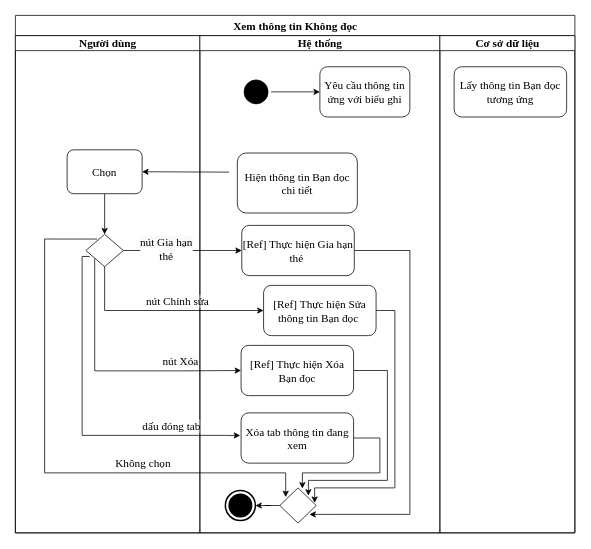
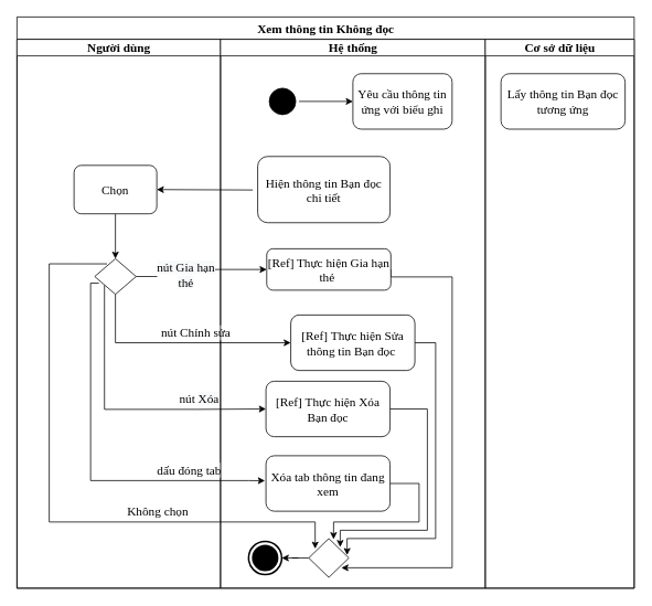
  <mxCell id="0" />
  <mxCell id="1" parent="0" />
  <mxCell id="2" value="&lt;span style=&quot;line-height: 107% ; font-size: 15px&quot;&gt;&lt;font style=&quot;font-size: 15px&quot;&gt;Xem thông tin Không đọc&lt;/font&gt;&lt;/span&gt;" style="swimlane;html=1;childLayout=stackLayout;resizeParent=1;resizeParentMax=0;startSize=27;rounded=0;glass=0;fontSize=15;fontFamily=Times New Roman;" parent="1" vertex="1"><mxGeometry x="20" y="20" width="746" height="690" as="geometry" /></mxCell>
  <mxCell id="3" value="Người dùng" style="swimlane;html=1;startSize=20;fontSize=15;fontFamily=Times New Roman;" parent="2" vertex="1"><mxGeometry y="27" width="246" height="663" as="geometry"><mxRectangle y="20" width="30" height="460" as="alternateBounds" /></mxGeometry></mxCell>
  <mxCell id="4" style="edgeStyle=orthogonalEdgeStyle;rounded=0;orthogonalLoop=1;jettySize=auto;html=1;endArrow=classic;endFill=1;fontFamily=Times New Roman;fontSize=15;entryX=0.5;entryY=0;entryDx=0;entryDy=0;" parent="3" source="5" target="6" edge="1"><mxGeometry relative="1" as="geometry"><Array as="points" /><mxPoint x="119" y="263" as="targetPoint" /></mxGeometry></mxCell>
  <mxCell id="5" value="&lt;span style=&quot;font-size: 15px ; line-height: 107% ; font-family: &amp;quot;times new roman&amp;quot; , serif&quot;&gt;Chọn&lt;/span&gt;" style="shape=rect;html=1;rounded=1;whiteSpace=wrap;align=center;glass=0;strokeColor=#000000;fontFamily=Times New Roman;fontSize=15;" parent="3" vertex="1"><mxGeometry x="69" y="152.25" width="100" height="58.5" as="geometry" /></mxCell>
  <mxCell id="6" value="" style="shape=rhombus;html=1;verticalLabelPosition=bottom;verticalAlignment=top;rounded=0;glass=0;strokeColor=#000000;fontFamily=Times New Roman;fontSize=15;" parent="3" vertex="1"><mxGeometry x="94" y="265" width="50" height="43" as="geometry" /></mxCell>
  <mxCell id="7" value="" style="edgeStyle=orthogonalEdgeStyle;rounded=0;orthogonalLoop=1;jettySize=auto;html=1;endArrow=classic;endFill=1;fontFamily=Times New Roman;fontSize=15;entryX=1;entryY=0.5;entryDx=0;entryDy=0;" parent="2" target="5" edge="1"><mxGeometry relative="1" as="geometry"><mxPoint x="285" y="209" as="sourcePoint" /><Array as="points"><mxPoint x="285" y="209" /><mxPoint x="232" y="209" /></Array></mxGeometry></mxCell>
  <mxCell id="8" value="" style="edgeStyle=orthogonalEdgeStyle;rounded=0;orthogonalLoop=1;jettySize=auto;html=1;endArrow=classic;endFill=1;fontFamily=Times New Roman;fontSize=15;entryX=0;entryY=0.5;entryDx=0;entryDy=0;exitX=1;exitY=0.5;exitDx=0;exitDy=0;" parent="2" source="6" target="28" edge="1"><mxGeometry relative="1" as="geometry"><mxPoint x="95.94" y="472.5" as="targetPoint" /><mxPoint x="150" y="314" as="sourcePoint" /></mxGeometry></mxCell>
  <mxCell id="9" value="&lt;font face=&quot;times new roman, serif&quot;&gt;&lt;span style=&quot;background-color: rgb(248 , 249 , 250)&quot;&gt;nút Gia hạn &lt;br&gt;thẻ&lt;/span&gt;&lt;/font&gt;" style="edgeLabel;html=1;align=center;verticalAlign=middle;resizable=0;points=[];fontSize=15;fontFamily=Times New Roman;" parent="8" vertex="1" connectable="0"><mxGeometry x="-0.253" y="1" relative="1" as="geometry"><mxPoint x="-3.0" y="-2.5" as="offset" /></mxGeometry></mxCell>
  <mxCell id="10" value="" style="edgeStyle=orthogonalEdgeStyle;rounded=0;orthogonalLoop=1;jettySize=auto;html=1;endArrow=classic;endFill=1;fontFamily=Times New Roman;fontSize=15;exitX=0.297;exitY=0.145;exitDx=0;exitDy=0;entryX=0.161;entryY=0.262;entryDx=0;entryDy=0;entryPerimeter=0;exitPerimeter=0;" parent="2" source="6" target="32" edge="1"><mxGeometry relative="1" as="geometry"><mxPoint x="346" y="980" as="targetPoint" /><Array as="points"><mxPoint x="39" y="298" /><mxPoint x="39" y="610" /><mxPoint x="360" y="610" /></Array></mxGeometry></mxCell>
  <mxCell id="11" value="Không chọn" style="edgeLabel;html=1;align=center;verticalAlign=middle;resizable=0;points=[];fontSize=15;fontFamily=Times New Roman;" parent="10" vertex="1" connectable="0"><mxGeometry x="-0.488" y="-2" relative="1" as="geometry"><mxPoint x="132" y="180.65" as="offset" /></mxGeometry></mxCell>
  <mxCell id="12" value="" style="edgeStyle=orthogonalEdgeStyle;rounded=0;orthogonalLoop=1;jettySize=auto;html=1;exitX=0.5;exitY=1;exitDx=0;exitDy=0;fontSize=15;entryX=0;entryY=0.5;entryDx=0;entryDy=0;" parent="2" source="6" target="30" edge="1"><mxGeometry relative="1" as="geometry"><mxPoint x="280" y="394" as="targetPoint" /><Array as="points"><mxPoint x="119" y="394" /></Array></mxGeometry></mxCell>
  <mxCell id="13" value="&lt;span style=&quot;font-size: 15px; line-height: 107%; font-family: &amp;quot;times new roman&amp;quot;, serif;&quot;&gt;nút Chỉnh sửa&lt;/span&gt;" style="edgeLabel;html=1;align=center;verticalAlign=middle;resizable=0;points=[];fontSize=15;" parent="12" vertex="1" connectable="0"><mxGeometry x="0.709" y="-1" relative="1" as="geometry"><mxPoint x="-76.31" y="-14.49" as="offset" /></mxGeometry></mxCell>
  <mxCell id="14" value="" style="edgeStyle=orthogonalEdgeStyle;rounded=0;orthogonalLoop=1;jettySize=auto;html=1;exitX=0.235;exitY=0.748;exitDx=0;exitDy=0;exitPerimeter=0;entryX=0;entryY=0.5;entryDx=0;entryDy=0;fontSize=15;" parent="2" source="6" target="31" edge="1"><mxGeometry relative="1" as="geometry"><mxPoint x="106" y="410" as="targetPoint" /><Array as="points"><mxPoint x="106" y="474" /><mxPoint x="217" y="474" /></Array></mxGeometry></mxCell>
  <mxCell id="15" value="&lt;span style=&quot;font-family: &amp;#34;times new roman&amp;#34; , serif ; font-size: 15px&quot;&gt;nút&amp;nbsp;&lt;/span&gt;&lt;span style=&quot;font-family: &amp;#34;times new roman&amp;#34; , serif ; font-size: 15px ; background-color: rgb(248 , 249 , 250)&quot;&gt;Xóa&lt;/span&gt;" style="edgeLabel;html=1;align=center;verticalAlign=middle;resizable=0;points=[];fontSize=15;" parent="14" vertex="1" connectable="0"><mxGeometry x="0.564" relative="1" as="geometry"><mxPoint x="-6.2" y="-14" as="offset" /></mxGeometry></mxCell>
  <mxCell id="16" value="" style="edgeStyle=orthogonalEdgeStyle;rounded=0;orthogonalLoop=1;jettySize=auto;html=1;exitX=0.1;exitY=0.686;exitDx=0;exitDy=0;exitPerimeter=0;fontSize=15;entryX=-0.008;entryY=0.451;entryDx=0;entryDy=0;entryPerimeter=0;" parent="2" source="6" target="29" edge="1"><mxGeometry relative="1" as="geometry"><mxPoint x="89" y="360" as="sourcePoint" /><mxPoint x="280" y="560" as="targetPoint" /><Array as="points"><mxPoint x="89" y="322" /><mxPoint x="89" y="560" /><mxPoint x="280" y="560" /></Array></mxGeometry></mxCell>
  <mxCell id="17" value="&lt;span style=&quot;font-size: 15px; line-height: 107%; font-family: &amp;quot;times new roman&amp;quot;, serif;&quot;&gt;dấu đóng tab&lt;/span&gt;" style="edgeLabel;html=1;align=center;verticalAlign=middle;resizable=0;points=[];fontSize=15;" parent="16" vertex="1" connectable="0"><mxGeometry x="0.564" relative="1" as="geometry"><mxPoint x="8.32" y="-14" as="offset" /></mxGeometry></mxCell>
  <mxCell id="18" value="Hệ thống" style="swimlane;html=1;startSize=20;fontSize=15;fontFamily=Times New Roman;" parent="2" vertex="1"><mxGeometry x="246" y="27" width="320" height="663" as="geometry" /></mxCell>
  <mxCell id="19" style="edgeStyle=orthogonalEdgeStyle;rounded=0;orthogonalLoop=1;jettySize=auto;html=1;entryX=0;entryY=0.5;entryDx=0;entryDy=0;" parent="18" source="21" target="33" edge="1"><mxGeometry relative="1" as="geometry"><mxPoint x="170" y="75" as="targetPoint" /></mxGeometry></mxCell>
  <mxCell id="20" value="" style="html=1;shape=mxgraph.sysml.actFinal;strokeWidth=2;verticalLabelPosition=bottom;verticalAlignment=top;rounded=0;glass=0;fontFamily=Times New Roman;fontSize=15;" parent="18" vertex="1"><mxGeometry x="34" y="606.5" width="40" height="40" as="geometry" /></mxCell>
  <mxCell id="21" value="" style="ellipse;html=1;shape=startState;fillColor=#000000;strokeColor=#000000;rounded=0;glass=0;fontFamily=Times New Roman;fontSize=15;" parent="18" vertex="1"><mxGeometry x="54.94" y="55" width="40" height="40" as="geometry" /></mxCell>
- <mxCell id="22" value="&lt;font style=&quot;font-size: 15px&quot;&gt;Hiện&amp;nbsp;&lt;/font&gt;thông tin Bạn đọc chi tiết" style="shape=rect;html=1;rounded=1;whiteSpace=wrap;align=center;glass=0;strokeColor=#000000;fontFamily=Times New Roman;fontSize=15;" parent="18" vertex="1"><mxGeometry x="49.94" y="156.5" width="160" height="80" as="geometry" /></mxCell>
+ <mxCell id="22" value="&lt;font style=&quot;font-size: 15px&quot;&gt;Hiện&amp;nbsp;&lt;/font&gt;thông tin Bạn đọc chi tiết" style="shape=rect;html=1;rounded=1;whiteSpace=wrap;align=center;glass=0;strokeColor=#000000;fontFamily=Times New Roman;fontSize=15;" parent="18" vertex="1"><mxGeometry x="44.94" y="141.5" width="160" height="80" as="geometry" /></mxCell>
  <mxCell id="23" value="" style="edgeStyle=orthogonalEdgeStyle;rounded=0;orthogonalLoop=1;jettySize=auto;html=1;entryX=0.784;entryY=0.22;entryDx=0;entryDy=0;entryPerimeter=0;exitX=1;exitY=0.5;exitDx=0;exitDy=0;fontSize=15;" parent="18" source="31" target="32" edge="1"><mxGeometry relative="1" as="geometry"><mxPoint x="286.44" y="526.5" as="targetPoint" /><Array as="points"><mxPoint x="250" y="447" /><mxPoint x="250" y="593" /><mxPoint x="145" y="593" /></Array></mxGeometry></mxCell>
  <mxCell id="24" value="" style="edgeStyle=orthogonalEdgeStyle;rounded=0;orthogonalLoop=1;jettySize=auto;html=1;entryX=0.813;entryY=0.752;entryDx=0;entryDy=0;entryPerimeter=0;exitX=1;exitY=0.5;exitDx=0;exitDy=0;fontSize=15;" parent="18" source="28" target="32" edge="1"><mxGeometry relative="1" as="geometry"><mxPoint x="285.88" y="286.5" as="targetPoint" /><Array as="points"><mxPoint x="280" y="287" /><mxPoint x="280" y="638" /></Array></mxGeometry></mxCell>
  <mxCell id="25" style="edgeStyle=orthogonalEdgeStyle;rounded=0;orthogonalLoop=1;jettySize=auto;html=1;entryX=0.619;entryY=0.018;entryDx=0;entryDy=0;fontSize=15;exitX=1;exitY=0.5;exitDx=0;exitDy=0;entryPerimeter=0;" parent="18" source="29" target="32" edge="1"><mxGeometry relative="1" as="geometry"><mxPoint x="131.94" y="713" as="targetPoint" /><Array as="points"><mxPoint x="240" y="537" /><mxPoint x="240" y="583" /><mxPoint x="137" y="583" /></Array></mxGeometry></mxCell>
  <mxCell id="26" value="" style="edgeStyle=orthogonalEdgeStyle;rounded=0;orthogonalLoop=1;jettySize=auto;html=1;endArrow=classic;endFill=1;fontFamily=Times New Roman;fontSize=15;" parent="18" source="32" target="20" edge="1"><mxGeometry relative="1" as="geometry" /></mxCell>
  <mxCell id="27" style="edgeStyle=orthogonalEdgeStyle;rounded=0;orthogonalLoop=1;jettySize=auto;html=1;exitX=1;exitY=0.5;exitDx=0;exitDy=0;entryX=0.956;entryY=0.426;entryDx=0;entryDy=0;entryPerimeter=0;" parent="18" source="30" target="32" edge="1"><mxGeometry relative="1" as="geometry"><mxPoint x="152.94" y="899" as="targetPoint" /><Array as="points"><mxPoint x="260" y="367" /><mxPoint x="260" y="603" /><mxPoint x="153" y="603" /></Array></mxGeometry></mxCell>
- <mxCell id="28" value="&lt;span style=&quot;font-size: 15px ; line-height: 107% ; font-family: &amp;#34;times new roman&amp;#34; , serif&quot;&gt;[Ref] Thực hiện Gia hạn thẻ&amp;nbsp;&lt;/span&gt;" style="shape=rect;html=1;rounded=1;whiteSpace=wrap;align=center;glass=0;strokeColor=#000000;fontFamily=Times New Roman;fontSize=15;" parent="18" vertex="1"><mxGeometry x="55.88" y="253" width="150" height="67" as="geometry" /></mxCell>
+ <mxCell id="28" value="&lt;span style=&quot;font-size: 15px ; line-height: 107% ; font-family: &amp;#34;times new roman&amp;#34; , serif&quot;&gt;[Ref] Thực hiện Gia hạn thẻ&amp;nbsp;&lt;/span&gt;" style="shape=rect;html=1;rounded=1;whiteSpace=wrap;align=center;glass=0;strokeColor=#000000;fontFamily=Times New Roman;fontSize=15;" parent="18" vertex="1"><mxGeometry x="55.88" y="253" width="150" height="50" as="geometry" /></mxCell>
  <mxCell id="29" value="&lt;font face=&quot;times new roman, serif&quot; style=&quot;font-size: 15px;&quot;&gt;Xóa tab thông tin đang xem&lt;/font&gt;" style="shape=rect;html=1;rounded=1;whiteSpace=wrap;align=center;glass=0;strokeColor=#000000;fontFamily=Times New Roman;fontSize=15;" parent="18" vertex="1"><mxGeometry x="54.94" y="503" width="150" height="67" as="geometry" /></mxCell>
  <mxCell id="30" value="&lt;span style=&quot;font-size: 15px ; line-height: 107% ; font-family: &amp;#34;times new roman&amp;#34; , serif&quot;&gt;[Ref]&amp;nbsp;Thực hiện&amp;nbsp;&lt;span style=&quot;line-height: 107% ; font-family: &amp;#34;times new roman&amp;#34; , serif ; font-size: 15px&quot;&gt;Sửa thông tin Bạn đọc&lt;/span&gt;&amp;nbsp;&lt;/span&gt;" style="shape=rect;html=1;rounded=1;whiteSpace=wrap;align=center;glass=0;strokeColor=#000000;fontFamily=Times New Roman;fontSize=15;" parent="18" vertex="1"><mxGeometry x="84.94" y="333" width="150" height="67" as="geometry" /></mxCell>
  <mxCell id="31" value="&lt;span style=&quot;font-family: &amp;#34;times new roman&amp;#34; , serif&quot;&gt;[Ref]&amp;nbsp;&lt;/span&gt;Thực hiện Xóa Bạn đọc" style="shape=rect;html=1;rounded=1;whiteSpace=wrap;align=center;glass=0;strokeColor=#000000;fontFamily=Times New Roman;fontSize=15;" parent="18" vertex="1"><mxGeometry x="54.94" y="413" width="150" height="67" as="geometry" /></mxCell>
  <mxCell id="32" value="" style="shape=rhombus;html=1;verticalLabelPosition=top;verticalAlignment=bottom;rounded=0;glass=0;strokeColor=#000000;fontFamily=Times New Roman;fontSize=15;" parent="18" vertex="1"><mxGeometry x="106.63" y="603" width="48.5" height="47" as="geometry" /></mxCell>
  <mxCell id="33" value="Yêu cầu thông tin &lt;br&gt;ứng với biểu ghi" style="shape=rect;html=1;rounded=1;whiteSpace=wrap;align=center;glass=0;strokeColor=#000000;fontFamily=Times New Roman;fontSize=15;" parent="18" vertex="1"><mxGeometry x="160" y="41.5" width="119.94" height="67" as="geometry" /></mxCell>
  <mxCell id="34" value="Cơ sở dữ liệu" style="swimlane;html=1;startSize=20;fontSize=15;fontFamily=Times New Roman;" parent="2" vertex="1"><mxGeometry x="566" y="27" width="180" height="663" as="geometry" /></mxCell>
  <mxCell id="35" value="Lấy thông tin Bạn đọc tương ứng" style="shape=rect;html=1;rounded=1;whiteSpace=wrap;align=center;glass=0;strokeColor=#000000;fontFamily=Times New Roman;fontSize=15;" parent="34" vertex="1"><mxGeometry x="19" y="41.5" width="150" height="67" as="geometry" /></mxCell>
